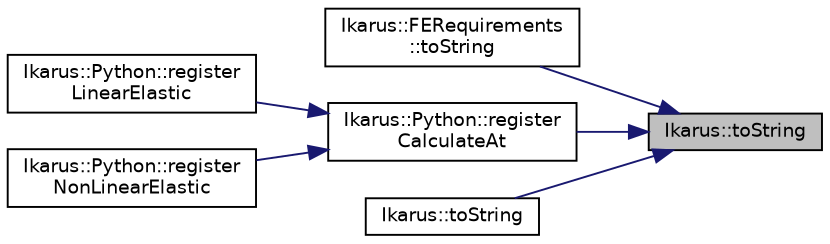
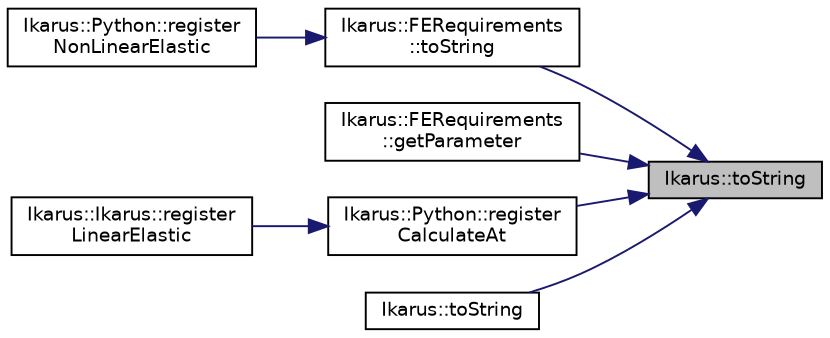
  digraph {
    fontname="DejaVu Sans"
    rankdir=RL
    node [color=black fillcolor=white fontname="DejaVu Sans" fontsize=10 shape=record style=filled]
    edge [color=midnightblue dir=back fontname="DejaVu Sans" fontsize=10 labelfontname=Helvetica labelfontsize=10 style=solid]
    n1 [fillcolor=grey75 fontcolor=black height=0.2 label="Ikarus::toString" width=0.4]
    n2 [height=0.2 label="Ikarus::FERequirements\l::toString" width=0.4]
+   n3 [height=0.2 label="Ikarus::FERequirements\l::getParameter" width=0.4]
    n4 [height=0.2 label="Ikarus::Python::register\lCalculateAt" width=0.4]
    n5 [height=0.2 label="Ikarus::toString" width=0.4]
-   n6 [height=0.2 label="Ikarus::Python::register\lLinearElastic" width=0.4]
+   n6 [height=0.2 label="Ikarus::Ikarus::register\lLinearElastic" width=0.4]
    n7 [height=0.2 label="Ikarus::Python::register\lNonLinearElastic" width=0.4]
    n1 -> n2
+   n1 -> n3
    n1 -> n4
    n1 -> n5
    n4 -> n6
-   n4 -> n7
+   n2 -> n7
  }
